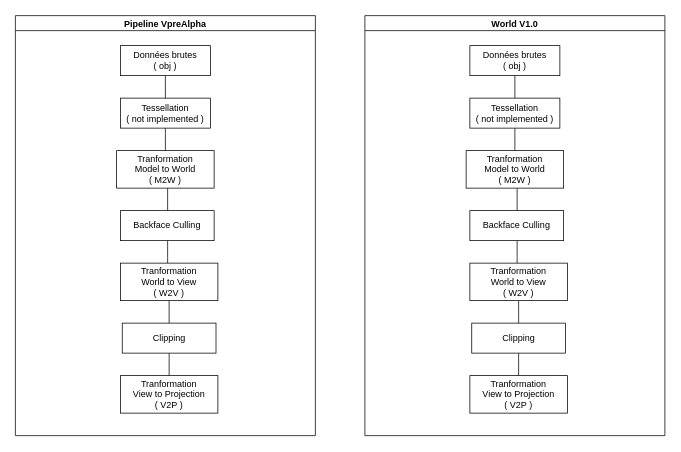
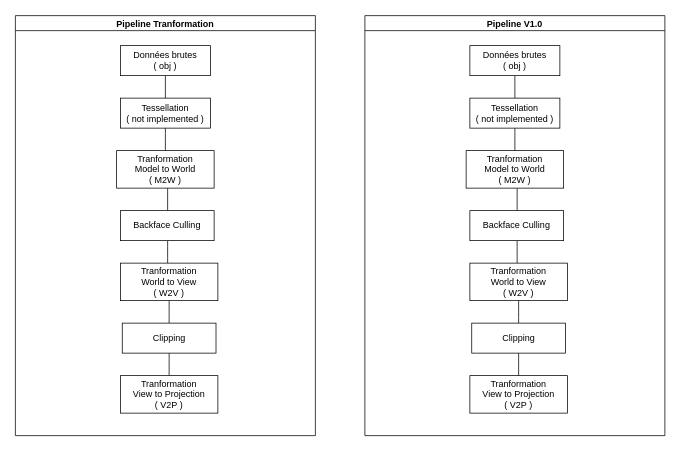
  <mxCell id="0" />
  <mxCell id="1" parent="0" />
- <mxCell id="2" value="Pipeline VpreAlpha" style="swimlane;startSize=20;horizontal=1;containerType=tree;" parent="1" vertex="1"><mxGeometry x="20" y="20" width="400" height="560" as="geometry" /></mxCell>
+ <mxCell id="2" value="Pipeline Tranformation" style="swimlane;startSize=20;horizontal=1;containerType=tree;" parent="1" vertex="1"><mxGeometry x="20" y="20" width="400" height="560" as="geometry" /></mxCell>
  <mxCell id="3" value="" style="edgeStyle=elbowEdgeStyle;elbow=vertical;sourcePerimeterSpacing=0;targetPerimeterSpacing=0;startArrow=none;endArrow=none;rounded=0;curved=0;" parent="2" source="4" target="6" edge="1"><mxGeometry relative="1" as="geometry" /></mxCell>
  <mxCell id="4" value="Données brutes&lt;br&gt;( obj )" style="whiteSpace=wrap;html=1;treeFolding=1;treeMoving=1;newEdgeStyle={&quot;edgeStyle&quot;:&quot;elbowEdgeStyle&quot;,&quot;startArrow&quot;:&quot;none&quot;,&quot;endArrow&quot;:&quot;none&quot;};" parent="2" vertex="1"><mxGeometry x="140" y="40" width="120" height="40" as="geometry" /></mxCell>
  <mxCell id="5" style="edgeStyle=elbowEdgeStyle;html=1;startArrow=none;endArrow=none;" parent="2" source="6" target="8" edge="1"><mxGeometry relative="1" as="geometry" /></mxCell>
  <mxCell id="6" value="Tessellation&lt;br&gt;( not implemented )" style="whiteSpace=wrap;html=1;treeFolding=1;treeMoving=1;newEdgeStyle={&quot;edgeStyle&quot;:&quot;elbowEdgeStyle&quot;,&quot;startArrow&quot;:&quot;none&quot;,&quot;endArrow&quot;:&quot;none&quot;};" parent="2" vertex="1"><mxGeometry x="140" y="110" width="120" height="40" as="geometry" /></mxCell>
  <mxCell id="7" style="edgeStyle=elbowEdgeStyle;html=1;startArrow=none;endArrow=none;entryX=0.5;entryY=0;entryDx=0;entryDy=0;" parent="2" source="8" target="10" edge="1"><mxGeometry relative="1" as="geometry" /></mxCell>
  <mxCell id="8" value="Tranformation&lt;br&gt;Model to World&lt;br&gt;( M2W )" style="whiteSpace=wrap;html=1;treeFolding=1;treeMoving=1;newEdgeStyle={&quot;edgeStyle&quot;:&quot;elbowEdgeStyle&quot;,&quot;startArrow&quot;:&quot;none&quot;,&quot;endArrow&quot;:&quot;none&quot;};" parent="2" vertex="1"><mxGeometry x="135" y="180" width="130" height="50" as="geometry" /></mxCell>
  <mxCell id="9" style="edgeStyle=elbowEdgeStyle;html=1;startArrow=none;endArrow=none;" parent="2" source="10" target="12" edge="1"><mxGeometry relative="1" as="geometry" /></mxCell>
  <mxCell id="10" value="Backface Culling" style="whiteSpace=wrap;html=1;treeFolding=1;treeMoving=1;newEdgeStyle={&quot;edgeStyle&quot;:&quot;elbowEdgeStyle&quot;,&quot;startArrow&quot;:&quot;none&quot;,&quot;endArrow&quot;:&quot;none&quot;};" parent="2" vertex="1"><mxGeometry x="140" y="260" width="125" height="40" as="geometry" /></mxCell>
  <mxCell id="11" style="edgeStyle=elbowEdgeStyle;html=1;startArrow=none;endArrow=none;" parent="2" source="12" target="14" edge="1"><mxGeometry relative="1" as="geometry" /></mxCell>
  <mxCell id="12" value="Tranformation&lt;br&gt;World to View&lt;br&gt;( W2V )" style="whiteSpace=wrap;html=1;treeFolding=1;treeMoving=1;newEdgeStyle={&quot;edgeStyle&quot;:&quot;elbowEdgeStyle&quot;,&quot;startArrow&quot;:&quot;none&quot;,&quot;endArrow&quot;:&quot;none&quot;};" parent="2" vertex="1"><mxGeometry x="140" y="330" width="130" height="50" as="geometry" /></mxCell>
  <mxCell id="13" style="edgeStyle=elbowEdgeStyle;html=1;startArrow=none;endArrow=none;entryX=0.5;entryY=0;entryDx=0;entryDy=0;" parent="2" source="14" target="15" edge="1"><mxGeometry relative="1" as="geometry" /></mxCell>
  <mxCell id="14" value="Clipping" style="whiteSpace=wrap;html=1;treeFolding=1;treeMoving=1;newEdgeStyle={&quot;edgeStyle&quot;:&quot;elbowEdgeStyle&quot;,&quot;startArrow&quot;:&quot;none&quot;,&quot;endArrow&quot;:&quot;none&quot;};" parent="2" vertex="1"><mxGeometry x="142.5" y="410" width="125" height="40" as="geometry" /></mxCell>
  <mxCell id="15" value="Tranformation&lt;br&gt;View to Projection&lt;br&gt;( V2P )" style="whiteSpace=wrap;html=1;treeFolding=1;treeMoving=1;newEdgeStyle={&quot;edgeStyle&quot;:&quot;elbowEdgeStyle&quot;,&quot;startArrow&quot;:&quot;none&quot;,&quot;endArrow&quot;:&quot;none&quot;};" parent="2" vertex="1"><mxGeometry x="140" y="480" width="130" height="50" as="geometry" /></mxCell>
- <mxCell id="16" value="World V1.0" style="swimlane;startSize=20;horizontal=1;containerType=tree;" parent="1" vertex="1"><mxGeometry x="486" y="20" width="400" height="560" as="geometry" /></mxCell>
+ <mxCell id="16" value="Pipeline V1.0" style="swimlane;startSize=20;horizontal=1;containerType=tree;" parent="1" vertex="1"><mxGeometry x="486" y="20" width="400" height="560" as="geometry" /></mxCell>
  <mxCell id="17" value="" style="edgeStyle=elbowEdgeStyle;elbow=vertical;sourcePerimeterSpacing=0;targetPerimeterSpacing=0;startArrow=none;endArrow=none;rounded=0;curved=0;" parent="16" source="18" target="20" edge="1"><mxGeometry relative="1" as="geometry" /></mxCell>
  <mxCell id="18" value="Données brutes&lt;br&gt;( obj )" style="whiteSpace=wrap;html=1;treeFolding=1;treeMoving=1;newEdgeStyle={&quot;edgeStyle&quot;:&quot;elbowEdgeStyle&quot;,&quot;startArrow&quot;:&quot;none&quot;,&quot;endArrow&quot;:&quot;none&quot;};" parent="16" vertex="1"><mxGeometry x="140" y="40" width="120" height="40" as="geometry" /></mxCell>
  <mxCell id="19" style="edgeStyle=elbowEdgeStyle;html=1;startArrow=none;endArrow=none;" parent="16" source="20" target="22" edge="1"><mxGeometry relative="1" as="geometry" /></mxCell>
  <mxCell id="20" value="Tessellation&lt;br&gt;( not implemented )" style="whiteSpace=wrap;html=1;treeFolding=1;treeMoving=1;newEdgeStyle={&quot;edgeStyle&quot;:&quot;elbowEdgeStyle&quot;,&quot;startArrow&quot;:&quot;none&quot;,&quot;endArrow&quot;:&quot;none&quot;};" parent="16" vertex="1"><mxGeometry x="140" y="110" width="120" height="40" as="geometry" /></mxCell>
  <mxCell id="21" style="edgeStyle=elbowEdgeStyle;html=1;startArrow=none;endArrow=none;entryX=0.5;entryY=0;entryDx=0;entryDy=0;" parent="16" source="22" target="24" edge="1"><mxGeometry relative="1" as="geometry" /></mxCell>
  <mxCell id="22" value="Tranformation&lt;br&gt;Model to World&lt;br&gt;( M2W )" style="whiteSpace=wrap;html=1;treeFolding=1;treeMoving=1;newEdgeStyle={&quot;edgeStyle&quot;:&quot;elbowEdgeStyle&quot;,&quot;startArrow&quot;:&quot;none&quot;,&quot;endArrow&quot;:&quot;none&quot;};" parent="16" vertex="1"><mxGeometry x="135" y="180" width="130" height="50" as="geometry" /></mxCell>
  <mxCell id="23" style="edgeStyle=elbowEdgeStyle;html=1;startArrow=none;endArrow=none;" parent="16" source="24" target="26" edge="1"><mxGeometry relative="1" as="geometry" /></mxCell>
  <mxCell id="24" value="Backface Culling" style="whiteSpace=wrap;html=1;treeFolding=1;treeMoving=1;newEdgeStyle={&quot;edgeStyle&quot;:&quot;elbowEdgeStyle&quot;,&quot;startArrow&quot;:&quot;none&quot;,&quot;endArrow&quot;:&quot;none&quot;};" parent="16" vertex="1"><mxGeometry x="140" y="260" width="125" height="40" as="geometry" /></mxCell>
  <mxCell id="25" style="edgeStyle=elbowEdgeStyle;html=1;startArrow=none;endArrow=none;" parent="16" source="26" target="28" edge="1"><mxGeometry relative="1" as="geometry" /></mxCell>
  <mxCell id="26" value="Tranformation&lt;br&gt;World to View&lt;br&gt;( W2V )" style="whiteSpace=wrap;html=1;treeFolding=1;treeMoving=1;newEdgeStyle={&quot;edgeStyle&quot;:&quot;elbowEdgeStyle&quot;,&quot;startArrow&quot;:&quot;none&quot;,&quot;endArrow&quot;:&quot;none&quot;};" parent="16" vertex="1"><mxGeometry x="140" y="330" width="130" height="50" as="geometry" /></mxCell>
  <mxCell id="27" style="edgeStyle=elbowEdgeStyle;html=1;startArrow=none;endArrow=none;entryX=0.5;entryY=0;entryDx=0;entryDy=0;" parent="16" source="28" target="29" edge="1"><mxGeometry relative="1" as="geometry" /></mxCell>
  <mxCell id="28" value="Clipping" style="whiteSpace=wrap;html=1;treeFolding=1;treeMoving=1;newEdgeStyle={&quot;edgeStyle&quot;:&quot;elbowEdgeStyle&quot;,&quot;startArrow&quot;:&quot;none&quot;,&quot;endArrow&quot;:&quot;none&quot;};" parent="16" vertex="1"><mxGeometry x="142.5" y="410" width="125" height="40" as="geometry" /></mxCell>
  <mxCell id="29" value="Tranformation&lt;br&gt;View to Projection&lt;br&gt;( V2P )" style="whiteSpace=wrap;html=1;treeFolding=1;treeMoving=1;newEdgeStyle={&quot;edgeStyle&quot;:&quot;elbowEdgeStyle&quot;,&quot;startArrow&quot;:&quot;none&quot;,&quot;endArrow&quot;:&quot;none&quot;};" parent="16" vertex="1"><mxGeometry x="140" y="480" width="130" height="50" as="geometry" /></mxCell>
